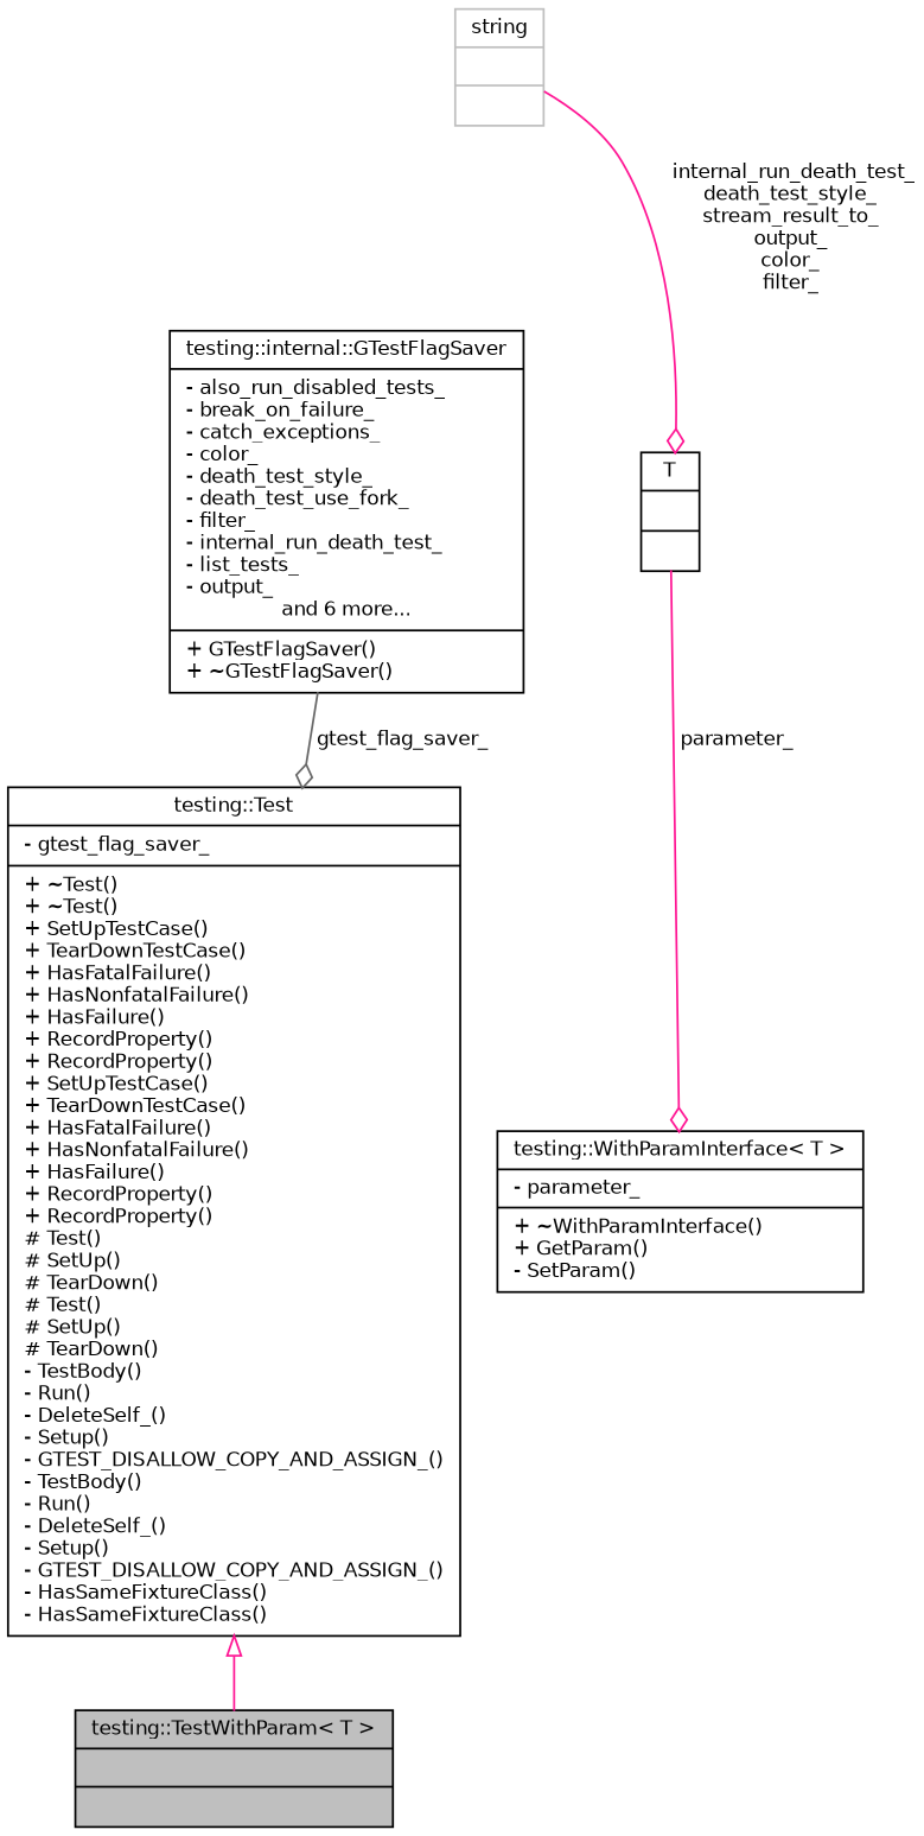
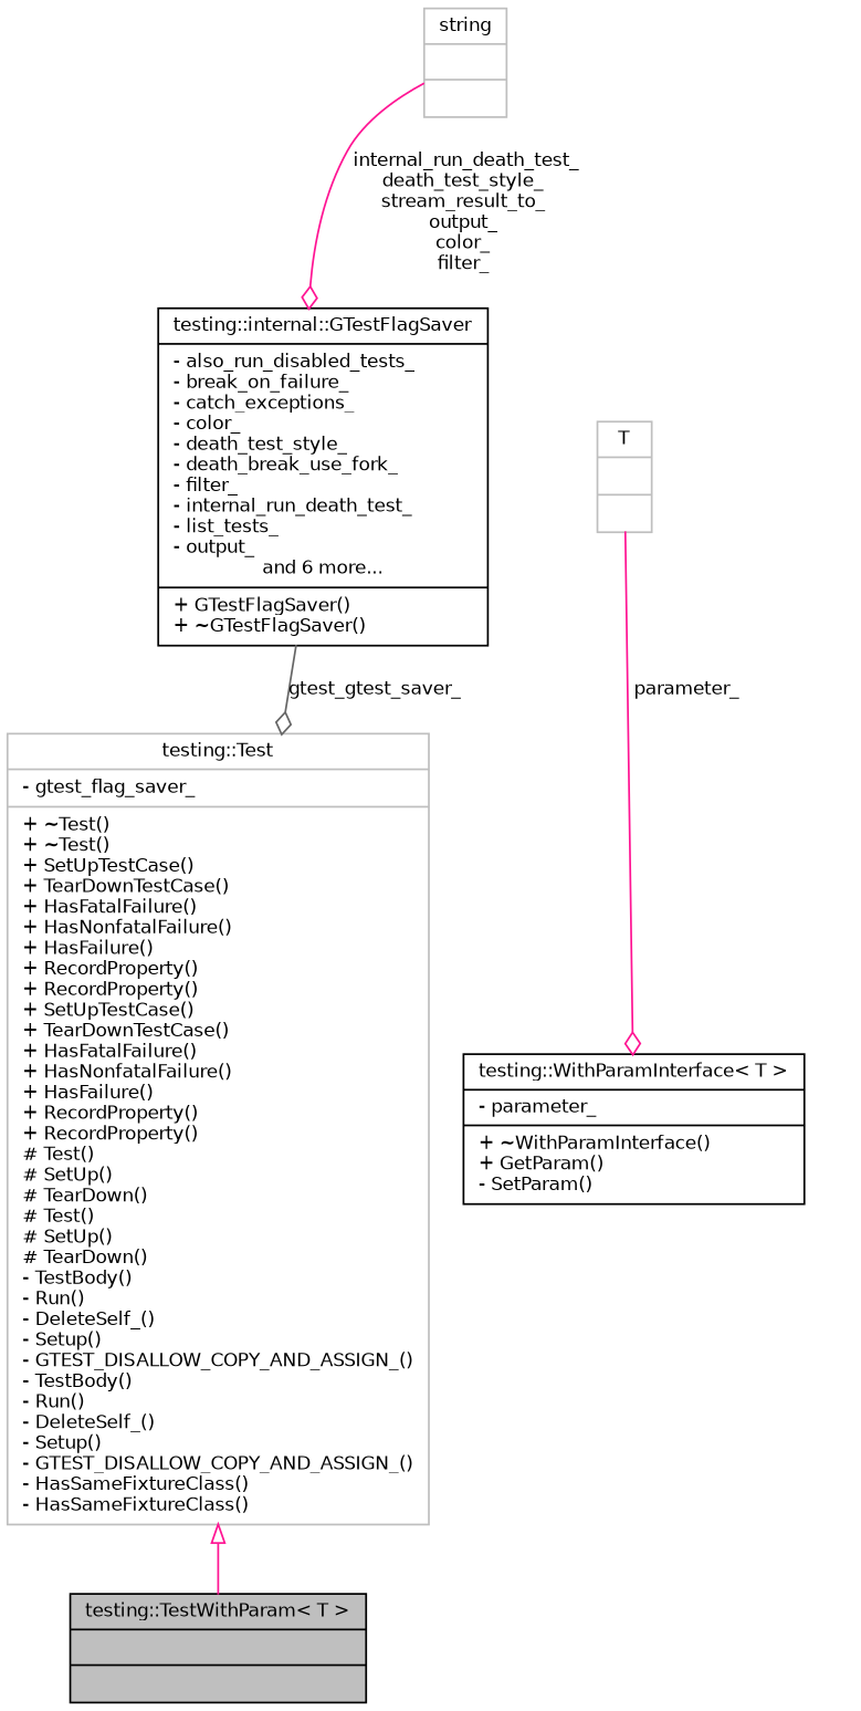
  digraph {
    node [color=black fillcolor=white fontname=Helvetica fontsize=10 shape=record style=filled]
    edge [color=deeppink fontname=Helvetica fontsize=10 labelfontname=Helvetica labelfontsize=10 style=solid arrowhead=odiamond]
    n1 [fillcolor=grey75 fontcolor=black height=0.2 label="{testing::TestWithParam\< T \>\n||}" width=0.4]
-   n2 [height=0.2 label="{testing::Test\n|- gtest_flag_saver_\l|+ ~Test()\l+ ~Test()\l+ SetUpTestCase()\l+ TearDownTestCase()\l+ HasFatalFailure()\l+ HasNonfatalFailure()\l+ HasFailure()\l+ RecordProperty()\l+ RecordProperty()\l+ SetUpTestCase()\l+ TearDownTestCase()\l+ HasFatalFailure()\l+ HasNonfatalFailure()\l+ HasFailure()\l+ RecordProperty()\l+ RecordProperty()\l# Test()\l# SetUp()\l# TearDown()\l# Test()\l# SetUp()\l# TearDown()\l- TestBody()\l- Run()\l- DeleteSelf_()\l- Setup()\l- GTEST_DISALLOW_COPY_AND_ASSIGN_()\l- TestBody()\l- Run()\l- DeleteSelf_()\l- Setup()\l- GTEST_DISALLOW_COPY_AND_ASSIGN_()\l- HasSameFixtureClass()\l- HasSameFixtureClass()\l}" width=0.4]
-   n3 [height=0.2 label="{testing::internal::GTestFlagSaver\n|- also_run_disabled_tests_\l- break_on_failure_\l- catch_exceptions_\l- color_\l- death_test_style_\l- death_test_use_fork_\l- filter_\l- internal_run_death_test_\l- list_tests_\l- output_\land 6 more...|+ GTestFlagSaver()\l+ ~GTestFlagSaver()\l}" width=0.4]
+   n2 [color=grey75 height=0.2 label="{testing::Test\n|- gtest_flag_saver_\l|+ ~Test()\l+ ~Test()\l+ SetUpTestCase()\l+ TearDownTestCase()\l+ HasFatalFailure()\l+ HasNonfatalFailure()\l+ HasFailure()\l+ RecordProperty()\l+ RecordProperty()\l+ SetUpTestCase()\l+ TearDownTestCase()\l+ HasFatalFailure()\l+ HasNonfatalFailure()\l+ HasFailure()\l+ RecordProperty()\l+ RecordProperty()\l# Test()\l# SetUp()\l# TearDown()\l# Test()\l# SetUp()\l# TearDown()\l- TestBody()\l- Run()\l- DeleteSelf_()\l- Setup()\l- GTEST_DISALLOW_COPY_AND_ASSIGN_()\l- TestBody()\l- Run()\l- DeleteSelf_()\l- Setup()\l- GTEST_DISALLOW_COPY_AND_ASSIGN_()\l- HasSameFixtureClass()\l- HasSameFixtureClass()\l}" width=0.4]
+   n3 [height=0.2 label="{testing::internal::GTestFlagSaver\n|- also_run_disabled_tests_\l- break_on_failure_\l- catch_exceptions_\l- color_\l- death_test_style_\l- death_break_use_fork_\l- filter_\l- internal_run_death_test_\l- list_tests_\l- output_\land 6 more...|+ GTestFlagSaver()\l+ ~GTestFlagSaver()\l}" width=0.4]
    n4 [color=grey75 height=0.2 label="{string\n||}" width=0.4]
    n5 [height=0.2 label="{testing::WithParamInterface\< T \>\n|- parameter_\l|+ ~WithParamInterface()\l+ GetParam()\l- SetParam()\l}" width=0.4]
-   n6 [height=0.2 label="{T\n||}" width=0.4]
+   n6 [color=grey75 height=0.2 label="{T\n||}" width=0.4]
    n2 -> n1 [arrowtail=onormal dir=back arrowhead=""]
-   n3 -> n2 [color=gray40 label=" gtest_flag_saver_"]
-   n4 -> n6 [label=" internal_run_death_test_\ndeath_test_style_\nstream_result_to_\noutput_\ncolor_\nfilter_"]
+   n3 -> n2 [color=gray40 label=" gtest_gtest_saver_"]
+   n4 -> n3 [label=" internal_run_death_test_\ndeath_test_style_\nstream_result_to_\noutput_\ncolor_\nfilter_"]
    n6 -> n5 [label=" parameter_"]
  }
